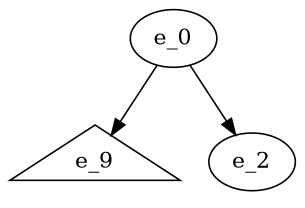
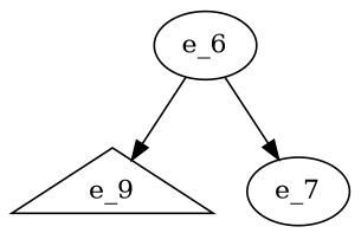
  digraph {
    n1 [label=e_9 shape=triangle]
-   e_0
-   e_2
+   e_0 [label=e_6]
+   e_2 [label=e_7]
    e_0 -> n1
    e_0 -> e_2
  }
